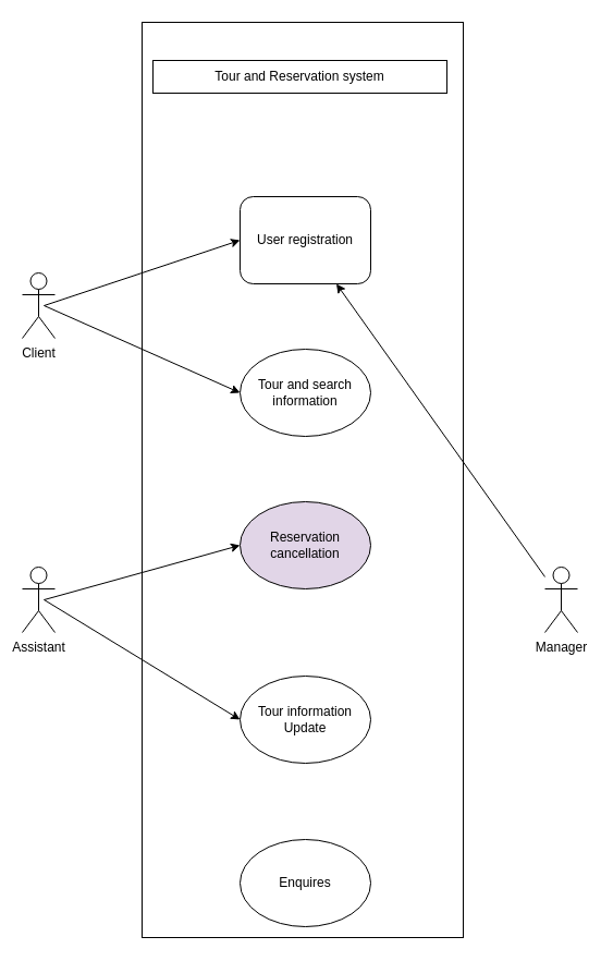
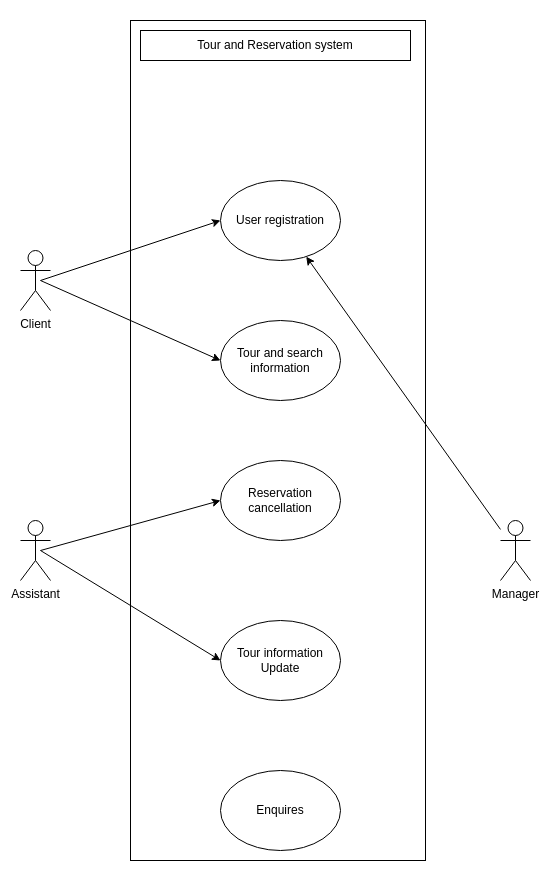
  <mxCell id="0" />
  <mxCell id="1" parent="0" />
  <mxCell id="2" value="" style="rounded=0;whiteSpace=wrap;html=1;" vertex="1" parent="1"><mxGeometry x="130" y="20" width="295" height="840" as="geometry" /></mxCell>
- <mxCell id="3" value="Tour and Reservation system" style="rounded=0;whiteSpace=wrap;html=1;" vertex="1" parent="1"><mxGeometry x="140" y="55" width="270" height="30" as="geometry" /></mxCell>
- <mxCell id="4" value="User registration" style="whiteSpace=wrap;html=1;rounded=1;" vertex="1" parent="1"><mxGeometry x="220" y="180" width="120" height="80" as="geometry" /></mxCell>
+ <mxCell id="3" value="Tour and Reservation system" style="rounded=0;whiteSpace=wrap;html=1;" vertex="1" parent="1"><mxGeometry x="140" y="30" width="270" height="30" as="geometry" /></mxCell>
+ <mxCell id="4" value="User registration" style="ellipse;whiteSpace=wrap;html=1;" vertex="1" parent="1"><mxGeometry x="220" y="180" width="120" height="80" as="geometry" /></mxCell>
  <mxCell id="5" value="Tour and search information" style="ellipse;whiteSpace=wrap;html=1;" vertex="1" parent="1"><mxGeometry x="220" y="320" width="120" height="80" as="geometry" /></mxCell>
- <mxCell id="6" value="Reservation cancellation" style="ellipse;whiteSpace=wrap;html=1;fillColor=#e1d5e7;" vertex="1" parent="1"><mxGeometry x="220" y="460" width="120" height="80" as="geometry" /></mxCell>
+ <mxCell id="6" value="Reservation cancellation" style="ellipse;whiteSpace=wrap;html=1;" vertex="1" parent="1"><mxGeometry x="220" y="460" width="120" height="80" as="geometry" /></mxCell>
  <mxCell id="7" value="Tour information Update" style="ellipse;whiteSpace=wrap;html=1;" vertex="1" parent="1"><mxGeometry x="220" y="620" width="120" height="80" as="geometry" /></mxCell>
  <mxCell id="8" value="Enquires" style="ellipse;whiteSpace=wrap;html=1;" vertex="1" parent="1"><mxGeometry x="220" y="770" width="120" height="80" as="geometry" /></mxCell>
  <mxCell id="9" value="Manager" style="shape=umlActor;verticalLabelPosition=bottom;verticalAlign=top;html=1;outlineConnect=0;" vertex="1" parent="1"><mxGeometry x="500" y="520" width="30" height="60" as="geometry" /></mxCell>
  <mxCell id="10" value="Assistant" style="shape=umlActor;verticalLabelPosition=bottom;verticalAlign=top;html=1;outlineConnect=0;" vertex="1" parent="1"><mxGeometry x="20" y="520" width="30" height="60" as="geometry" /></mxCell>
  <mxCell id="11" value="Client" style="shape=umlActor;verticalLabelPosition=bottom;verticalAlign=top;html=1;outlineConnect=0;" vertex="1" parent="1"><mxGeometry x="20" y="250" width="30" height="60" as="geometry" /></mxCell>
  <mxCell id="12" value="" style="endArrow=classic;html=1;entryX=0;entryY=0.5;entryDx=0;entryDy=0;" edge="1" parent="1" target="4"><mxGeometry width="50" height="50" relative="1" as="geometry"><mxPoint x="40" y="280" as="sourcePoint" /><mxPoint x="90" y="230" as="targetPoint" /></mxGeometry></mxCell>
  <mxCell id="13" value="" style="endArrow=classic;html=1;entryX=0;entryY=0.5;entryDx=0;entryDy=0;" edge="1" parent="1" target="5"><mxGeometry width="50" height="50" relative="1" as="geometry"><mxPoint x="40" y="280" as="sourcePoint" /><mxPoint x="120" y="270" as="targetPoint" /></mxGeometry></mxCell>
  <mxCell id="14" value="" style="endArrow=classic;html=1;entryX=0;entryY=0.5;entryDx=0;entryDy=0;" edge="1" parent="1" target="6"><mxGeometry width="50" height="50" relative="1" as="geometry"><mxPoint x="40" y="550" as="sourcePoint" /><mxPoint x="90" y="500" as="targetPoint" /></mxGeometry></mxCell>
  <mxCell id="15" value="" style="endArrow=classic;html=1;entryX=0;entryY=0.5;entryDx=0;entryDy=0;" edge="1" parent="1" target="7"><mxGeometry width="50" height="50" relative="1" as="geometry"><mxPoint x="40" y="550" as="sourcePoint" /><mxPoint x="120" y="580" as="targetPoint" /></mxGeometry></mxCell>
  <mxCell id="16" value="" style="endArrow=classic;html=1;" edge="1" parent="1" source="9" target="4"><mxGeometry width="50" height="50" relative="1" as="geometry"><mxPoint x="430" y="600" as="sourcePoint" /><mxPoint x="480" y="550" as="targetPoint" /></mxGeometry></mxCell>
